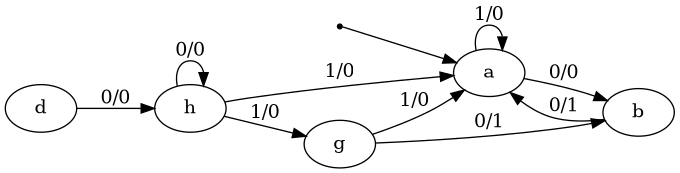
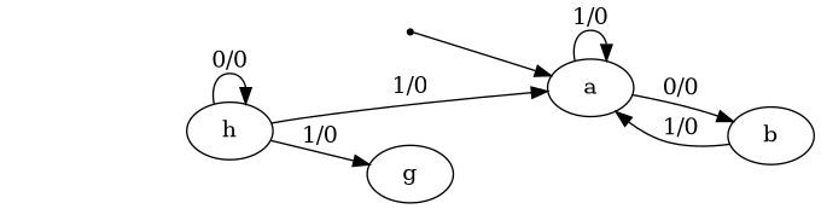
  digraph {
    rankdir=LR
    INIT [shape=point]
    n2 [label=a]
    n3 [label=b]
-   n4 [label=d]
    n5 [label=h]
    n6 [label=g]
    INIT -> n2
    n2 -> n2 [label="1/0"]
    n2 -> n3 [label="0/0"]
-   n3 -> n2 [label="0/1"]
-   n4 -> n5 [label="0/0"]
+   n3 -> n2 [label="1/0"]
    n5 -> n2 [label="1/0"]
    n5 -> n5 [label="0/0"]
    n5 -> n6 [label="1/0"]
-   n6 -> n2 [label="1/0"]
-   n6 -> n3 [label="0/1"]
  }
